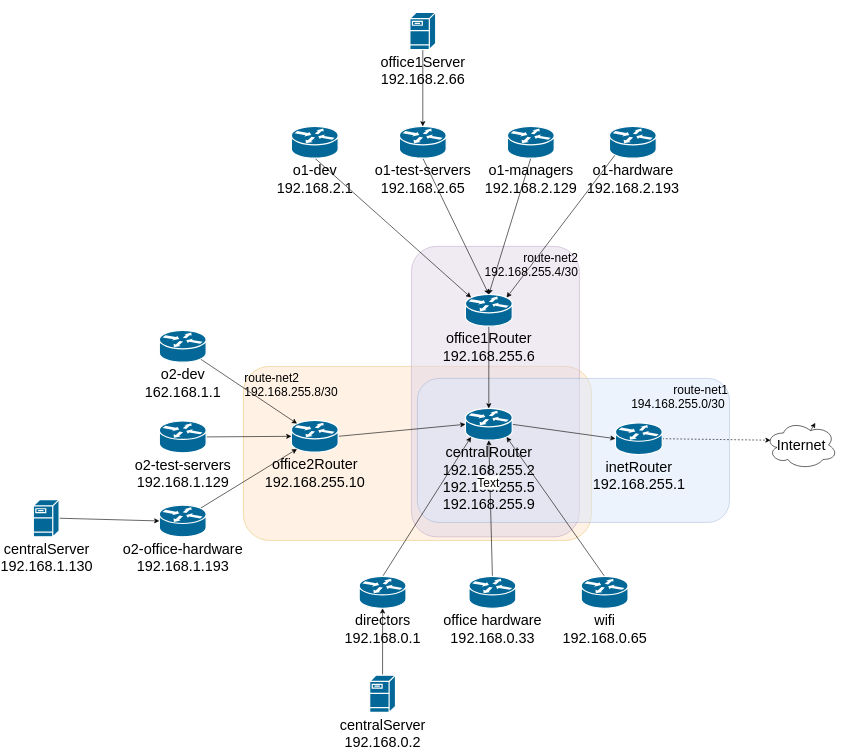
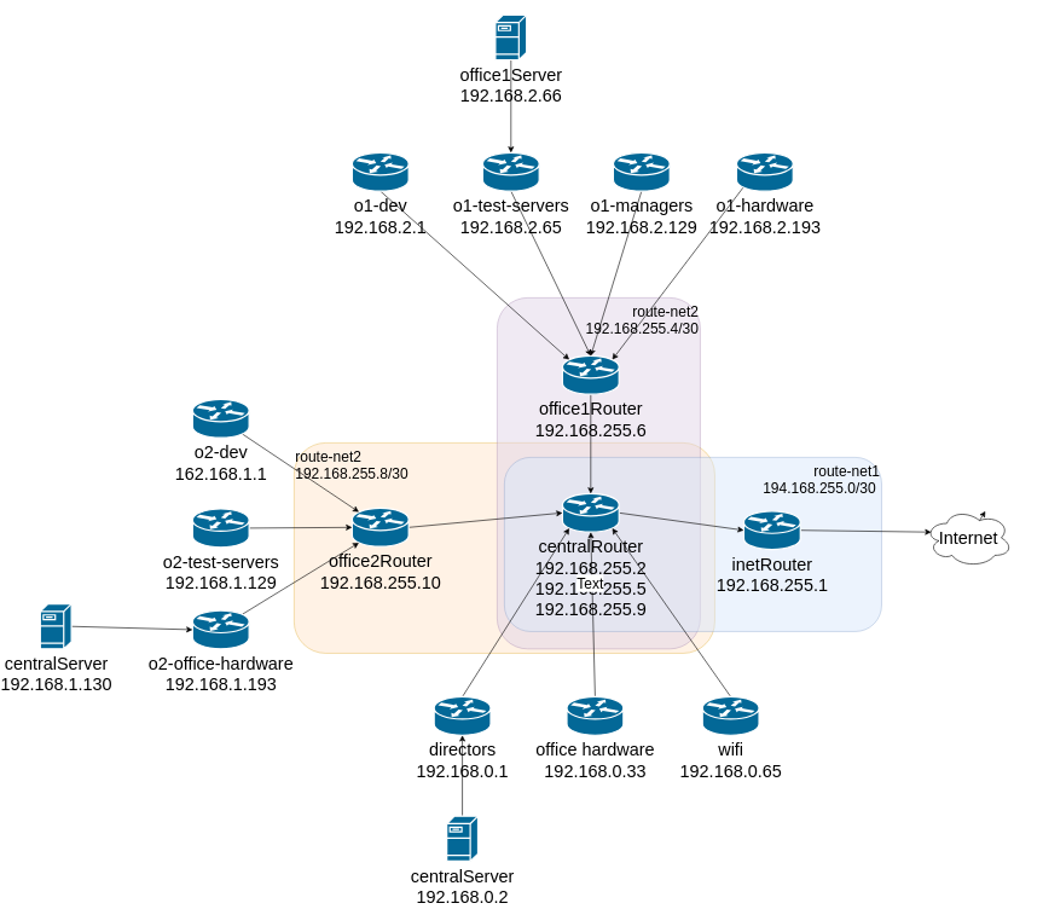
  <mxCell id="0" />
  <mxCell id="1" parent="0" />
  <mxCell id="2" value="route-net2&lt;br&gt;192.168.255.8/30&lt;br&gt;" style="rounded=1;whiteSpace=wrap;html=1;fontSize=20;opacity=50;fillColor=#ffe6cc;strokeColor=#d79b00;align=left;verticalAlign=top;" vertex="1" parent="1"><mxGeometry x="370" y="610" width="580" height="290" as="geometry" /></mxCell>
  <mxCell id="3" value="route-net2&lt;br&gt;192.168.255.4/30" style="rounded=1;whiteSpace=wrap;html=1;fontSize=20;opacity=50;verticalAlign=top;fillColor=#e1d5e7;strokeColor=#9673a6;align=right;" vertex="1" parent="1"><mxGeometry x="650" y="410" width="280" height="484" as="geometry" /></mxCell>
  <mxCell id="4" value="&lt;font style=&quot;font-size: 20px;&quot;&gt;route-net1&lt;br&gt;194.168.255.0/30&amp;nbsp;&lt;br&gt;&lt;br&gt;&lt;/font&gt;" style="rounded=1;whiteSpace=wrap;html=1;fillColor=#dae8fc;strokeColor=#6c8ebf;opacity=50;horizontal=1;verticalAlign=top;align=right;" vertex="1" parent="1"><mxGeometry x="660" y="630" width="520" height="240" as="geometry" /></mxCell>
  <mxCell id="5" value="Internet" style="ellipse;shape=cloud;whiteSpace=wrap;html=1;fontSize=24;" parent="1" vertex="1"><mxGeometry x="1240" y="701" width="120" height="80" as="geometry" /></mxCell>
- <mxCell id="6" style="edgeStyle=none;rounded=0;orthogonalLoop=1;jettySize=auto;html=1;exitX=1;exitY=0.5;exitDx=0;exitDy=0;exitPerimeter=0;entryX=0.07;entryY=0.4;entryDx=0;entryDy=0;entryPerimeter=0;fontFamily=Helvetica;fontSize=24;fontColor=default;dashed=1;" parent="1" source="7" target="5" edge="1"><mxGeometry relative="1" as="geometry" /></mxCell>
+ <mxCell id="6" style="edgeStyle=none;rounded=0;orthogonalLoop=1;jettySize=auto;html=1;exitX=1;exitY=0.5;exitDx=0;exitDy=0;exitPerimeter=0;entryX=0.07;entryY=0.4;entryDx=0;entryDy=0;entryPerimeter=0;fontFamily=Helvetica;fontSize=24;fontColor=default;" parent="1" source="7" target="5" edge="1"><mxGeometry relative="1" as="geometry" /></mxCell>
  <mxCell id="7" value="inetRouter&lt;br&gt;192.168.255.1" style="shape=mxgraph.cisco.routers.router;sketch=0;html=1;pointerEvents=1;dashed=0;fillColor=#036897;strokeColor=#ffffff;strokeWidth=2;verticalLabelPosition=bottom;verticalAlign=top;align=center;outlineConnect=0;fontSize=24;" parent="1" vertex="1"><mxGeometry x="990" y="704" width="78" height="53" as="geometry" /></mxCell>
  <mxCell id="8" style="edgeStyle=none;rounded=0;orthogonalLoop=1;jettySize=auto;html=1;exitX=1;exitY=0.5;exitDx=0;exitDy=0;exitPerimeter=0;entryX=0;entryY=0.5;entryDx=0;entryDy=0;entryPerimeter=0;fontFamily=Helvetica;fontSize=24;fontColor=default;" parent="1" source="9" target="7" edge="1"><mxGeometry relative="1" as="geometry" /></mxCell>
  <mxCell id="9" value="centralRouter&lt;br&gt;192.168.255.2&lt;br&gt;192.168.255.5&lt;br&gt;192.168.255.9" style="shape=mxgraph.cisco.routers.router;sketch=0;html=1;pointerEvents=1;dashed=0;fillColor=#036897;strokeColor=#ffffff;strokeWidth=2;verticalLabelPosition=bottom;verticalAlign=top;align=center;outlineConnect=0;fontSize=24;" parent="1" vertex="1"><mxGeometry x="740" y="680" width="78" height="53" as="geometry" /></mxCell>
  <mxCell id="10" style="edgeStyle=none;rounded=0;orthogonalLoop=1;jettySize=auto;html=1;exitX=0.5;exitY=0;exitDx=0;exitDy=0;exitPerimeter=0;entryX=0.5;entryY=1;entryDx=0;entryDy=0;entryPerimeter=0;fontFamily=Helvetica;fontSize=24;fontColor=default;" parent="1" source="11" target="18" edge="1"><mxGeometry relative="1" as="geometry" /></mxCell>
  <mxCell id="11" value="centralServer&lt;br&gt;192.168.0.2&lt;br&gt;" style="shape=mxgraph.cisco.servers.fileserver;sketch=0;html=1;pointerEvents=1;dashed=0;fillColor=#036897;strokeColor=#ffffff;strokeWidth=2;verticalLabelPosition=bottom;verticalAlign=top;align=center;outlineConnect=0;fontSize=24;" parent="1" vertex="1"><mxGeometry x="580.5" y="1124.5" width="43" height="62" as="geometry" /></mxCell>
  <mxCell id="12" style="edgeStyle=none;rounded=0;orthogonalLoop=1;jettySize=auto;html=1;exitX=1;exitY=0.5;exitDx=0;exitDy=0;exitPerimeter=0;entryX=0;entryY=0.5;entryDx=0;entryDy=0;entryPerimeter=0;fontSize=24;" parent="1" source="13" target="9" edge="1"><mxGeometry relative="1" as="geometry" /></mxCell>
  <mxCell id="13" value="office2Router&lt;br&gt;192.168.255.10" style="shape=mxgraph.cisco.routers.router;sketch=0;html=1;pointerEvents=1;dashed=0;fillColor=#036897;strokeColor=#ffffff;strokeWidth=2;verticalLabelPosition=bottom;verticalAlign=top;align=center;outlineConnect=0;fontSize=24;" parent="1" vertex="1"><mxGeometry x="450" y="700" width="78" height="53" as="geometry" /></mxCell>
  <mxCell id="14" style="edgeStyle=none;rounded=0;orthogonalLoop=1;jettySize=auto;html=1;exitX=0.5;exitY=1;exitDx=0;exitDy=0;exitPerimeter=0;fontSize=24;" parent="1" source="15" target="9" edge="1"><mxGeometry relative="1" as="geometry" /></mxCell>
  <mxCell id="15" value="office1Router&lt;br&gt;192.168.255.6&lt;br&gt;" style="shape=mxgraph.cisco.routers.router;sketch=0;html=1;pointerEvents=1;dashed=0;fillColor=#036897;strokeColor=#ffffff;strokeWidth=2;verticalLabelPosition=bottom;verticalAlign=top;align=center;outlineConnect=0;fontSize=24;" parent="1" vertex="1"><mxGeometry x="740" y="490" width="78" height="53" as="geometry" /></mxCell>
  <mxCell id="16" style="edgeStyle=none;rounded=0;orthogonalLoop=1;jettySize=auto;html=1;exitX=0.625;exitY=0.2;exitDx=0;exitDy=0;exitPerimeter=0;fontFamily=Helvetica;fontSize=24;fontColor=default;" parent="1" source="5" target="5" edge="1"><mxGeometry relative="1" as="geometry" /></mxCell>
  <mxCell id="17" style="edgeStyle=none;rounded=0;orthogonalLoop=1;jettySize=auto;html=1;exitX=0.5;exitY=0;exitDx=0;exitDy=0;exitPerimeter=0;entryX=0.12;entryY=0.9;entryDx=0;entryDy=0;entryPerimeter=0;fontFamily=Helvetica;fontSize=24;fontColor=default;" parent="1" source="18" target="9" edge="1"><mxGeometry relative="1" as="geometry" /></mxCell>
  <mxCell id="18" value="directors&lt;br&gt;192.168.0.1" style="shape=mxgraph.cisco.routers.router;sketch=0;html=1;pointerEvents=1;dashed=0;fillColor=#036897;strokeColor=#ffffff;strokeWidth=2;verticalLabelPosition=bottom;verticalAlign=top;align=center;outlineConnect=0;fontSize=24;" parent="1" vertex="1"><mxGeometry x="563" y="960" width="78" height="53" as="geometry" /></mxCell>
  <mxCell id="19" style="edgeStyle=none;rounded=0;orthogonalLoop=1;jettySize=auto;html=1;exitX=0.5;exitY=0;exitDx=0;exitDy=0;exitPerimeter=0;fontFamily=Helvetica;fontSize=24;fontColor=default;entryX=0.5;entryY=1;entryDx=0;entryDy=0;entryPerimeter=0;" parent="1" source="23" edge="1" target="9"><mxGeometry relative="1" as="geometry"><mxPoint x="790" y="754" as="targetPoint" /></mxGeometry></mxCell>
  <mxCell id="20" value="Text" style="edgeLabel;html=1;align=center;verticalAlign=middle;resizable=0;points=[];fontSize=20;" vertex="1" connectable="0" parent="19"><mxGeometry x="0.404" y="3" relative="1" as="geometry"><mxPoint y="1" as="offset" /></mxGeometry></mxCell>
  <mxCell id="21" style="edgeStyle=none;rounded=0;orthogonalLoop=1;jettySize=auto;html=1;exitX=0.5;exitY=0;exitDx=0;exitDy=0;exitPerimeter=0;entryX=0.88;entryY=0.9;entryDx=0;entryDy=0;entryPerimeter=0;fontFamily=Helvetica;fontSize=24;fontColor=default;" parent="1" source="22" target="9" edge="1"><mxGeometry relative="1" as="geometry" /></mxCell>
  <mxCell id="22" value="wifi&lt;br&gt;192.168.0.65" style="shape=mxgraph.cisco.routers.router;sketch=0;html=1;pointerEvents=1;dashed=0;fillColor=#036897;strokeColor=#ffffff;strokeWidth=2;verticalLabelPosition=bottom;verticalAlign=top;align=center;outlineConnect=0;fontSize=24;" parent="1" vertex="1"><mxGeometry x="933" y="960" width="78" height="53" as="geometry" /></mxCell>
  <mxCell id="23" value="office hardware&lt;br&gt;192.168.0.33" style="shape=mxgraph.cisco.routers.router;sketch=0;html=1;pointerEvents=1;dashed=0;fillColor=#036897;strokeColor=#ffffff;strokeWidth=2;verticalLabelPosition=bottom;verticalAlign=top;align=center;outlineConnect=0;fontSize=24;" parent="1" vertex="1"><mxGeometry x="746" y="960" width="78" height="53" as="geometry" /></mxCell>
  <mxCell id="24" style="edgeStyle=none;rounded=0;orthogonalLoop=1;jettySize=auto;html=1;entryX=1;entryY=0.5;entryDx=0;entryDy=0;fontFamily=Helvetica;fontSize=24;fontColor=default;" parent="1" edge="1"><mxGeometry relative="1" as="geometry"><mxPoint x="1381" y="1084" as="sourcePoint" /><mxPoint x="1381" y="1084" as="targetPoint" /></mxGeometry></mxCell>
  <mxCell id="25" style="edgeStyle=none;rounded=0;orthogonalLoop=1;jettySize=auto;html=1;exitX=0;exitY=0.5;exitDx=0;exitDy=0;fontFamily=Helvetica;fontSize=24;fontColor=default;" parent="1" edge="1"><mxGeometry relative="1" as="geometry"><mxPoint x="243" y="1119" as="sourcePoint" /><mxPoint x="243" y="1119" as="targetPoint" /></mxGeometry></mxCell>
  <mxCell id="26" style="edgeStyle=none;rounded=0;orthogonalLoop=1;jettySize=auto;html=1;exitX=0.5;exitY=1;exitDx=0;exitDy=0;exitPerimeter=0;entryX=0.5;entryY=0;entryDx=0;entryDy=0;entryPerimeter=0;fontFamily=Helvetica;fontSize=24;fontColor=default;" parent="1" source="27" target="15" edge="1"><mxGeometry relative="1" as="geometry" /></mxCell>
  <mxCell id="27" value="o1-test-servers &lt;br&gt;192.168.2.65" style="shape=mxgraph.cisco.routers.router;sketch=0;html=1;pointerEvents=1;dashed=0;fillColor=#036897;strokeColor=#ffffff;strokeWidth=2;verticalLabelPosition=bottom;verticalAlign=top;align=center;outlineConnect=0;fontSize=24;" parent="1" vertex="1"><mxGeometry x="630" y="210" width="78" height="53" as="geometry" /></mxCell>
  <mxCell id="28" style="edgeStyle=none;rounded=0;orthogonalLoop=1;jettySize=auto;html=1;exitX=0.5;exitY=1;exitDx=0;exitDy=0;exitPerimeter=0;entryX=0.12;entryY=0.1;entryDx=0;entryDy=0;entryPerimeter=0;fontFamily=Helvetica;fontSize=24;fontColor=default;" parent="1" source="29" target="15" edge="1"><mxGeometry relative="1" as="geometry" /></mxCell>
  <mxCell id="29" value="o1-dev &lt;br&gt;192.168.2.1" style="shape=mxgraph.cisco.routers.router;sketch=0;html=1;pointerEvents=1;dashed=0;fillColor=#036897;strokeColor=#ffffff;strokeWidth=2;verticalLabelPosition=bottom;verticalAlign=top;align=center;outlineConnect=0;fontSize=24;" parent="1" vertex="1"><mxGeometry x="450" y="210" width="78" height="53" as="geometry" /></mxCell>
  <mxCell id="30" style="edgeStyle=none;rounded=0;orthogonalLoop=1;jettySize=auto;html=1;exitX=0.5;exitY=1;exitDx=0;exitDy=0;exitPerimeter=0;entryX=0.5;entryY=0;entryDx=0;entryDy=0;entryPerimeter=0;fontFamily=Helvetica;fontSize=24;fontColor=default;" parent="1" source="31" target="15" edge="1"><mxGeometry relative="1" as="geometry" /></mxCell>
  <mxCell id="31" value="o1-managers &lt;br&gt;192.168.2.129" style="shape=mxgraph.cisco.routers.router;sketch=0;html=1;pointerEvents=1;dashed=0;fillColor=#036897;strokeColor=#ffffff;strokeWidth=2;verticalLabelPosition=bottom;verticalAlign=top;align=center;outlineConnect=0;fontSize=24;" parent="1" vertex="1"><mxGeometry x="810" y="210" width="78" height="53" as="geometry" /></mxCell>
  <mxCell id="32" style="edgeStyle=none;rounded=0;orthogonalLoop=1;jettySize=auto;html=1;exitX=0.12;exitY=0.9;exitDx=0;exitDy=0;exitPerimeter=0;entryX=0.88;entryY=0.1;entryDx=0;entryDy=0;entryPerimeter=0;fontFamily=Helvetica;fontSize=24;fontColor=default;" parent="1" source="33" target="15" edge="1"><mxGeometry relative="1" as="geometry" /></mxCell>
  <mxCell id="33" value="o1-hardware &lt;br&gt;192.168.2.193" style="shape=mxgraph.cisco.routers.router;sketch=0;html=1;pointerEvents=1;dashed=0;fillColor=#036897;strokeColor=#ffffff;strokeWidth=2;verticalLabelPosition=bottom;verticalAlign=top;align=center;outlineConnect=0;fontSize=24;" parent="1" vertex="1"><mxGeometry x="980" y="210" width="78" height="53" as="geometry" /></mxCell>
  <mxCell id="34" style="edgeStyle=none;rounded=0;orthogonalLoop=1;jettySize=auto;html=1;exitX=0.5;exitY=1;exitDx=0;exitDy=0;exitPerimeter=0;entryX=0.5;entryY=0;entryDx=0;entryDy=0;entryPerimeter=0;fontFamily=Helvetica;fontSize=24;fontColor=default;" parent="1" source="35" target="27" edge="1"><mxGeometry relative="1" as="geometry" /></mxCell>
  <mxCell id="35" value="office1Server &lt;br&gt;192.168.2.66" style="shape=mxgraph.cisco.servers.fileserver;sketch=0;html=1;pointerEvents=1;dashed=0;fillColor=#036897;strokeColor=#ffffff;strokeWidth=2;verticalLabelPosition=bottom;verticalAlign=top;align=center;outlineConnect=0;fontSize=24;" parent="1" vertex="1"><mxGeometry x="647.5" y="20" width="43" height="62" as="geometry" /></mxCell>
  <mxCell id="36" style="edgeStyle=none;rounded=0;orthogonalLoop=1;jettySize=auto;html=1;exitX=0.88;exitY=0.9;exitDx=0;exitDy=0;exitPerimeter=0;entryX=0.12;entryY=0.1;entryDx=0;entryDy=0;entryPerimeter=0;fontFamily=Helvetica;fontSize=24;fontColor=default;" parent="1" source="37" target="13" edge="1"><mxGeometry relative="1" as="geometry" /></mxCell>
  <mxCell id="37" value="o2-dev &lt;br&gt;162.168.1.1" style="shape=mxgraph.cisco.routers.router;sketch=0;html=1;pointerEvents=1;dashed=0;fillColor=#036897;strokeColor=#ffffff;strokeWidth=2;verticalLabelPosition=bottom;verticalAlign=top;align=center;outlineConnect=0;fontSize=24;" parent="1" vertex="1"><mxGeometry x="230" y="550" width="78" height="53" as="geometry" /></mxCell>
  <mxCell id="38" style="edgeStyle=none;rounded=0;orthogonalLoop=1;jettySize=auto;html=1;exitX=1;exitY=0.5;exitDx=0;exitDy=0;exitPerimeter=0;entryX=0;entryY=0.5;entryDx=0;entryDy=0;entryPerimeter=0;fontFamily=Helvetica;fontSize=24;fontColor=default;" parent="1" source="39" target="13" edge="1"><mxGeometry relative="1" as="geometry" /></mxCell>
  <mxCell id="39" value="o2-test-servers &lt;br&gt;192.168.1.129" style="shape=mxgraph.cisco.routers.router;sketch=0;html=1;pointerEvents=1;dashed=0;fillColor=#036897;strokeColor=#ffffff;strokeWidth=2;verticalLabelPosition=bottom;verticalAlign=top;align=center;outlineConnect=0;fontSize=24;" parent="1" vertex="1"><mxGeometry x="230" y="701" width="78" height="53" as="geometry" /></mxCell>
  <mxCell id="40" style="edgeStyle=none;rounded=0;orthogonalLoop=1;jettySize=auto;html=1;exitX=0.88;exitY=0.1;exitDx=0;exitDy=0;exitPerimeter=0;entryX=0.12;entryY=0.9;entryDx=0;entryDy=0;entryPerimeter=0;fontFamily=Helvetica;fontSize=24;fontColor=default;" parent="1" source="41" target="13" edge="1"><mxGeometry relative="1" as="geometry" /></mxCell>
  <mxCell id="41" value="o2-office-hardware&lt;br&gt;192.168.1.193" style="shape=mxgraph.cisco.routers.router;sketch=0;html=1;pointerEvents=1;dashed=0;fillColor=#036897;strokeColor=#ffffff;strokeWidth=2;verticalLabelPosition=bottom;verticalAlign=top;align=center;outlineConnect=0;fontSize=24;" parent="1" vertex="1"><mxGeometry x="230" y="841" width="78" height="53" as="geometry" /></mxCell>
  <mxCell id="42" style="edgeStyle=none;rounded=0;orthogonalLoop=1;jettySize=auto;html=1;exitX=1;exitY=0.5;exitDx=0;exitDy=0;exitPerimeter=0;entryX=0;entryY=0.5;entryDx=0;entryDy=0;entryPerimeter=0;fontFamily=Helvetica;fontSize=24;fontColor=default;" parent="1" source="43" target="41" edge="1"><mxGeometry relative="1" as="geometry" /></mxCell>
  <mxCell id="43" value="centralServer&lt;br&gt;192.168.1.130&lt;br&gt;" style="shape=mxgraph.cisco.servers.fileserver;sketch=0;html=1;pointerEvents=1;dashed=0;fillColor=#036897;strokeColor=#ffffff;strokeWidth=2;verticalLabelPosition=bottom;verticalAlign=top;align=center;outlineConnect=0;fontSize=24;" parent="1" vertex="1"><mxGeometry x="20" y="832" width="43" height="62" as="geometry" /></mxCell>
